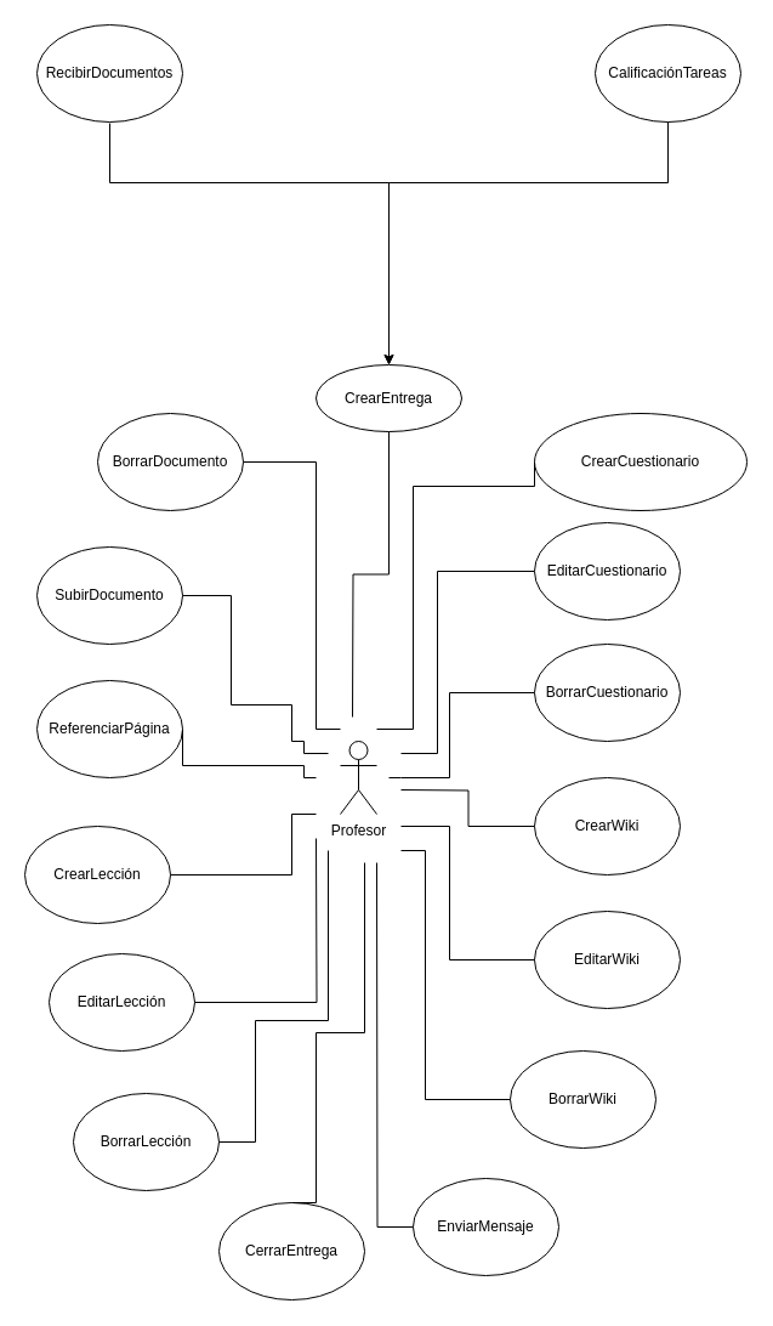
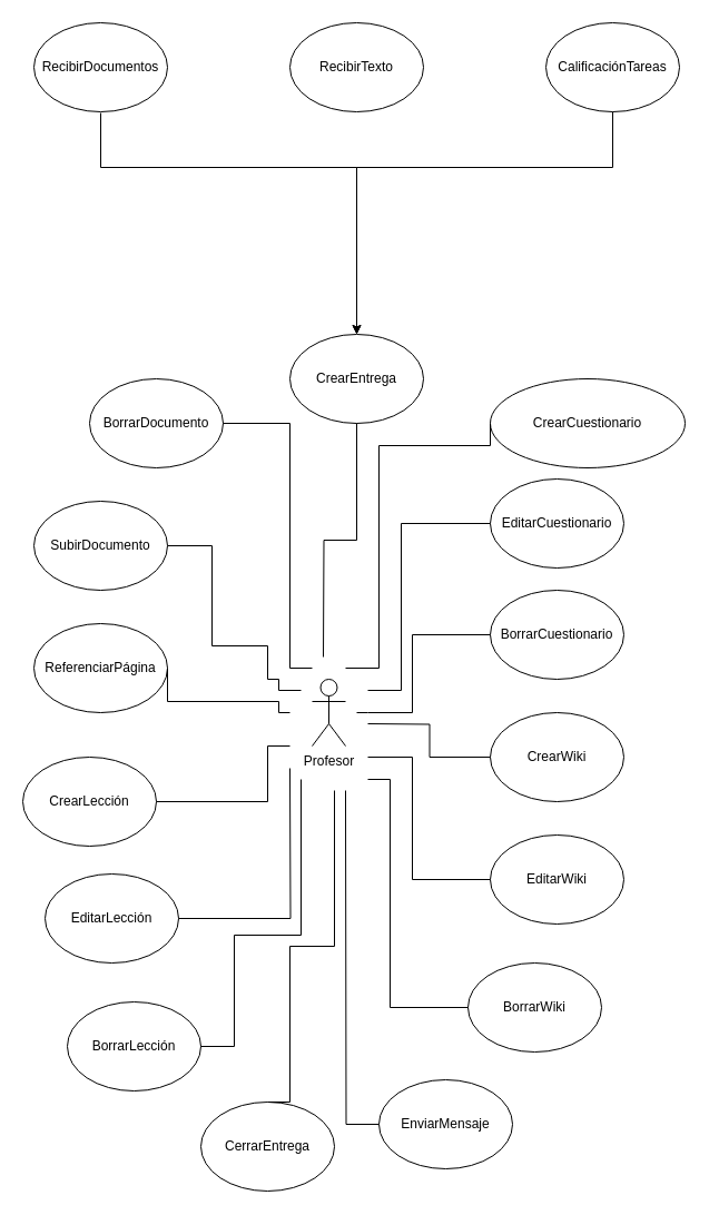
  <mxCell id="0" />
  <mxCell id="1" parent="0" />
  <mxCell id="2" value="Profesor" style="shape=umlActor;verticalLabelPosition=bottom;verticalAlign=top;html=1;outlineConnect=0;" parent="1" vertex="1"><mxGeometry x="280" y="610" width="30" height="60" as="geometry" /></mxCell>
  <mxCell id="3" value="SubirDocumento" style="ellipse;whiteSpace=wrap;html=1;" parent="1" vertex="1"><mxGeometry x="30" y="450" width="120" height="80" as="geometry" /></mxCell>
  <mxCell id="4" value="ReferenciarPágina" style="ellipse;whiteSpace=wrap;html=1;" parent="1" vertex="1"><mxGeometry x="30" y="560" width="120" height="80" as="geometry" /></mxCell>
  <mxCell id="5" value="CrearLección" style="ellipse;whiteSpace=wrap;html=1;" parent="1" vertex="1"><mxGeometry x="20" y="680" width="120" height="80" as="geometry" /></mxCell>
  <mxCell id="6" value="RecibirDocumentos" style="ellipse;whiteSpace=wrap;html=1;" parent="1" vertex="1"><mxGeometry x="30" y="20" width="120" height="80" as="geometry" /></mxCell>
- <mxCell id="8" value="CrearEntrega" style="ellipse;whiteSpace=wrap;html=1;" parent="1" vertex="1"><mxGeometry x="260" y="300" width="120" height="55" as="geometry" /></mxCell>
+ <mxCell id="7" value="RecibirTexto" style="ellipse;whiteSpace=wrap;html=1;" parent="1" vertex="1"><mxGeometry x="260" y="20" width="120" height="80" as="geometry" /></mxCell>
+ <mxCell id="8" value="CrearEntrega" style="ellipse;whiteSpace=wrap;html=1;" parent="1" vertex="1"><mxGeometry x="260" y="300" width="120" height="80" as="geometry" /></mxCell>
  <mxCell id="9" value="CrearCuestionario" style="ellipse;whiteSpace=wrap;html=1;" parent="1" vertex="1"><mxGeometry x="440" y="340" width="175" height="80" as="geometry" /></mxCell>
  <mxCell id="10" value="CrearWiki" style="ellipse;whiteSpace=wrap;html=1;" parent="1" vertex="1"><mxGeometry x="440" y="640" width="120" height="80" as="geometry" /></mxCell>
  <mxCell id="11" value="CalificaciónTareas" style="ellipse;whiteSpace=wrap;html=1;" parent="1" vertex="1"><mxGeometry x="490" y="20" width="120" height="80" as="geometry" /></mxCell>
  <mxCell id="12" value="EnviarMensaje" style="ellipse;whiteSpace=wrap;html=1;" parent="1" vertex="1"><mxGeometry x="340" y="970" width="120" height="80" as="geometry" /></mxCell>
  <mxCell id="13" value="" style="endArrow=classic;html=1;rounded=0;edgeStyle=orthogonalEdgeStyle;exitX=0.5;exitY=1;exitDx=0;exitDy=0;entryX=0.5;entryY=0;entryDx=0;entryDy=0;" edge="1" parent="1" source="11" target="8"><mxGeometry width="50" height="50" relative="1" as="geometry"><mxPoint x="350" y="400" as="sourcePoint" /><mxPoint x="400" y="350" as="targetPoint" /><Array as="points"><mxPoint x="550" y="150" /><mxPoint x="320" y="150" /></Array></mxGeometry></mxCell>
  <mxCell id="14" value="EditarLección" style="ellipse;whiteSpace=wrap;html=1;" vertex="1" parent="1"><mxGeometry x="40" y="785" width="120" height="80" as="geometry" /></mxCell>
  <mxCell id="15" value="BorrarLección" style="ellipse;whiteSpace=wrap;html=1;" vertex="1" parent="1"><mxGeometry x="60" y="900" width="120" height="80" as="geometry" /></mxCell>
  <mxCell id="16" value="BorrarDocumento" style="ellipse;whiteSpace=wrap;html=1;" vertex="1" parent="1"><mxGeometry x="80" y="340" width="120" height="80" as="geometry" /></mxCell>
  <mxCell id="17" value="EditarWiki" style="ellipse;whiteSpace=wrap;html=1;" vertex="1" parent="1"><mxGeometry x="440" y="750" width="120" height="80" as="geometry" /></mxCell>
  <mxCell id="18" value="BorrarWiki" style="ellipse;whiteSpace=wrap;html=1;" vertex="1" parent="1"><mxGeometry x="420" y="865" width="120" height="80" as="geometry" /></mxCell>
  <mxCell id="19" value="EditarCuestionario" style="ellipse;whiteSpace=wrap;html=1;" vertex="1" parent="1"><mxGeometry x="440" y="430" width="120" height="80" as="geometry" /></mxCell>
  <mxCell id="20" value="BorrarCuestionario" style="ellipse;whiteSpace=wrap;html=1;" vertex="1" parent="1"><mxGeometry x="440" y="530" width="120" height="80" as="geometry" /></mxCell>
  <mxCell id="21" value="CerrarEntrega" style="ellipse;whiteSpace=wrap;html=1;" vertex="1" parent="1"><mxGeometry x="180" y="990" width="120" height="80" as="geometry" /></mxCell>
  <mxCell id="22" value="" style="endArrow=classic;html=1;rounded=0;edgeStyle=orthogonalEdgeStyle;entryX=0.5;entryY=0;entryDx=0;entryDy=0;" edge="1" parent="1" target="8"><mxGeometry width="50" height="50" relative="1" as="geometry"><mxPoint x="90" y="101" as="sourcePoint" /><mxPoint x="320" y="190" as="targetPoint" /><Array as="points"><mxPoint x="90" y="150" /><mxPoint x="320" y="150" /></Array></mxGeometry></mxCell>
  <mxCell id="23" value="" style="endArrow=none;html=1;rounded=0;edgeStyle=orthogonalEdgeStyle;entryX=0.5;entryY=1;entryDx=0;entryDy=0;" edge="1" parent="1" target="8"><mxGeometry width="50" height="50" relative="1" as="geometry"><mxPoint x="290" y="590" as="sourcePoint" /><mxPoint x="380" y="600" as="targetPoint" /></mxGeometry></mxCell>
  <mxCell id="24" value="" style="endArrow=none;html=1;rounded=0;edgeStyle=orthogonalEdgeStyle;entryX=0;entryY=0.5;entryDx=0;entryDy=0;" edge="1" parent="1" target="9"><mxGeometry width="50" height="50" relative="1" as="geometry"><mxPoint x="310" y="600" as="sourcePoint" /><mxPoint x="380" y="600" as="targetPoint" /><Array as="points"><mxPoint x="340" y="600" /><mxPoint x="340" y="400" /><mxPoint x="440" y="400" /></Array></mxGeometry></mxCell>
  <mxCell id="25" value="" style="endArrow=none;html=1;rounded=0;edgeStyle=orthogonalEdgeStyle;entryX=0;entryY=0.5;entryDx=0;entryDy=0;" edge="1" parent="1" target="19"><mxGeometry width="50" height="50" relative="1" as="geometry"><mxPoint x="330" y="620" as="sourcePoint" /><mxPoint x="380" y="600" as="targetPoint" /><Array as="points"><mxPoint x="360" y="620" /><mxPoint x="360" y="470" /></Array></mxGeometry></mxCell>
  <mxCell id="26" value="" style="endArrow=none;html=1;rounded=0;edgeStyle=orthogonalEdgeStyle;entryX=0;entryY=0.5;entryDx=0;entryDy=0;" edge="1" parent="1" target="20"><mxGeometry width="50" height="50" relative="1" as="geometry"><mxPoint x="320" y="640" as="sourcePoint" /><mxPoint x="380" y="600" as="targetPoint" /><Array as="points"><mxPoint x="330" y="640" /><mxPoint x="370" y="640" /><mxPoint x="370" y="570" /></Array></mxGeometry></mxCell>
  <mxCell id="27" value="" style="endArrow=none;html=1;rounded=0;edgeStyle=orthogonalEdgeStyle;entryX=0;entryY=0.5;entryDx=0;entryDy=0;" edge="1" parent="1" target="10"><mxGeometry width="50" height="50" relative="1" as="geometry"><mxPoint x="330" y="650" as="sourcePoint" /><mxPoint x="380" y="600" as="targetPoint" /></mxGeometry></mxCell>
  <mxCell id="28" value="" style="endArrow=none;html=1;rounded=0;edgeStyle=orthogonalEdgeStyle;entryX=0;entryY=0.5;entryDx=0;entryDy=0;" edge="1" parent="1" target="17"><mxGeometry width="50" height="50" relative="1" as="geometry"><mxPoint x="330" y="680" as="sourcePoint" /><mxPoint x="380" y="600" as="targetPoint" /><Array as="points"><mxPoint x="330" y="680" /><mxPoint x="370" y="680" /><mxPoint x="370" y="790" /></Array></mxGeometry></mxCell>
  <mxCell id="29" value="" style="endArrow=none;html=1;rounded=0;edgeStyle=orthogonalEdgeStyle;entryX=0;entryY=0.5;entryDx=0;entryDy=0;" edge="1" parent="1" target="18"><mxGeometry width="50" height="50" relative="1" as="geometry"><mxPoint x="330" y="700" as="sourcePoint" /><mxPoint x="380" y="830" as="targetPoint" /><Array as="points"><mxPoint x="350" y="700" /><mxPoint x="350" y="905" /></Array></mxGeometry></mxCell>
  <mxCell id="30" value="" style="endArrow=none;html=1;rounded=0;edgeStyle=orthogonalEdgeStyle;exitX=0;exitY=0.5;exitDx=0;exitDy=0;" edge="1" parent="1" source="12"><mxGeometry width="50" height="50" relative="1" as="geometry"><mxPoint x="330" y="880" as="sourcePoint" /><mxPoint x="310" y="710" as="targetPoint" /></mxGeometry></mxCell>
  <mxCell id="31" value="" style="endArrow=none;html=1;rounded=0;edgeStyle=orthogonalEdgeStyle;exitX=0.5;exitY=0;exitDx=0;exitDy=0;" edge="1" parent="1" source="21"><mxGeometry width="50" height="50" relative="1" as="geometry"><mxPoint x="330" y="880" as="sourcePoint" /><mxPoint x="300" y="710" as="targetPoint" /><Array as="points"><mxPoint x="260" y="990" /><mxPoint x="260" y="850" /><mxPoint x="300" y="850" /></Array></mxGeometry></mxCell>
  <mxCell id="32" value="" style="endArrow=none;html=1;rounded=0;edgeStyle=orthogonalEdgeStyle;exitX=1;exitY=0.5;exitDx=0;exitDy=0;" edge="1" parent="1" source="15"><mxGeometry width="50" height="50" relative="1" as="geometry"><mxPoint x="330" y="880" as="sourcePoint" /><mxPoint x="270" y="700" as="targetPoint" /><Array as="points"><mxPoint x="210" y="940" /><mxPoint x="210" y="840" /><mxPoint x="270" y="840" /><mxPoint x="270" y="700" /></Array></mxGeometry></mxCell>
  <mxCell id="33" value="" style="endArrow=none;html=1;rounded=0;edgeStyle=orthogonalEdgeStyle;exitX=1;exitY=0.5;exitDx=0;exitDy=0;" edge="1" parent="1" source="14"><mxGeometry width="50" height="50" relative="1" as="geometry"><mxPoint x="330" y="820" as="sourcePoint" /><mxPoint x="260" y="690" as="targetPoint" /></mxGeometry></mxCell>
  <mxCell id="34" value="" style="endArrow=none;html=1;rounded=0;edgeStyle=orthogonalEdgeStyle;exitX=1;exitY=0.5;exitDx=0;exitDy=0;" edge="1" parent="1" source="5"><mxGeometry width="50" height="50" relative="1" as="geometry"><mxPoint x="330" y="780" as="sourcePoint" /><mxPoint x="260" y="670" as="targetPoint" /><Array as="points"><mxPoint x="240" y="720" /><mxPoint x="240" y="670" /></Array></mxGeometry></mxCell>
  <mxCell id="35" value="" style="endArrow=none;html=1;rounded=0;edgeStyle=orthogonalEdgeStyle;exitX=1;exitY=0.5;exitDx=0;exitDy=0;" edge="1" parent="1" source="4"><mxGeometry width="50" height="50" relative="1" as="geometry"><mxPoint x="320" y="620" as="sourcePoint" /><mxPoint x="260" y="640" as="targetPoint" /><Array as="points"><mxPoint x="150" y="630" /><mxPoint x="250" y="630" /></Array></mxGeometry></mxCell>
  <mxCell id="36" value="" style="endArrow=none;html=1;rounded=0;edgeStyle=orthogonalEdgeStyle;exitX=1;exitY=0.5;exitDx=0;exitDy=0;" edge="1" parent="1" source="3"><mxGeometry width="50" height="50" relative="1" as="geometry"><mxPoint x="190" y="680" as="sourcePoint" /><mxPoint x="270" y="620" as="targetPoint" /><Array as="points"><mxPoint x="190" y="490" /><mxPoint x="190" y="580" /><mxPoint x="240" y="580" /><mxPoint x="240" y="610" /><mxPoint x="250" y="610" /><mxPoint x="250" y="620" /></Array></mxGeometry></mxCell>
  <mxCell id="37" value="" style="endArrow=none;html=1;rounded=0;edgeStyle=orthogonalEdgeStyle;entryX=1;entryY=0.5;entryDx=0;entryDy=0;" edge="1" parent="1" target="16"><mxGeometry width="50" height="50" relative="1" as="geometry"><mxPoint x="280" y="600" as="sourcePoint" /><mxPoint x="240" y="630" as="targetPoint" /><Array as="points"><mxPoint x="260" y="600" /><mxPoint x="260" y="380" /></Array></mxGeometry></mxCell>
